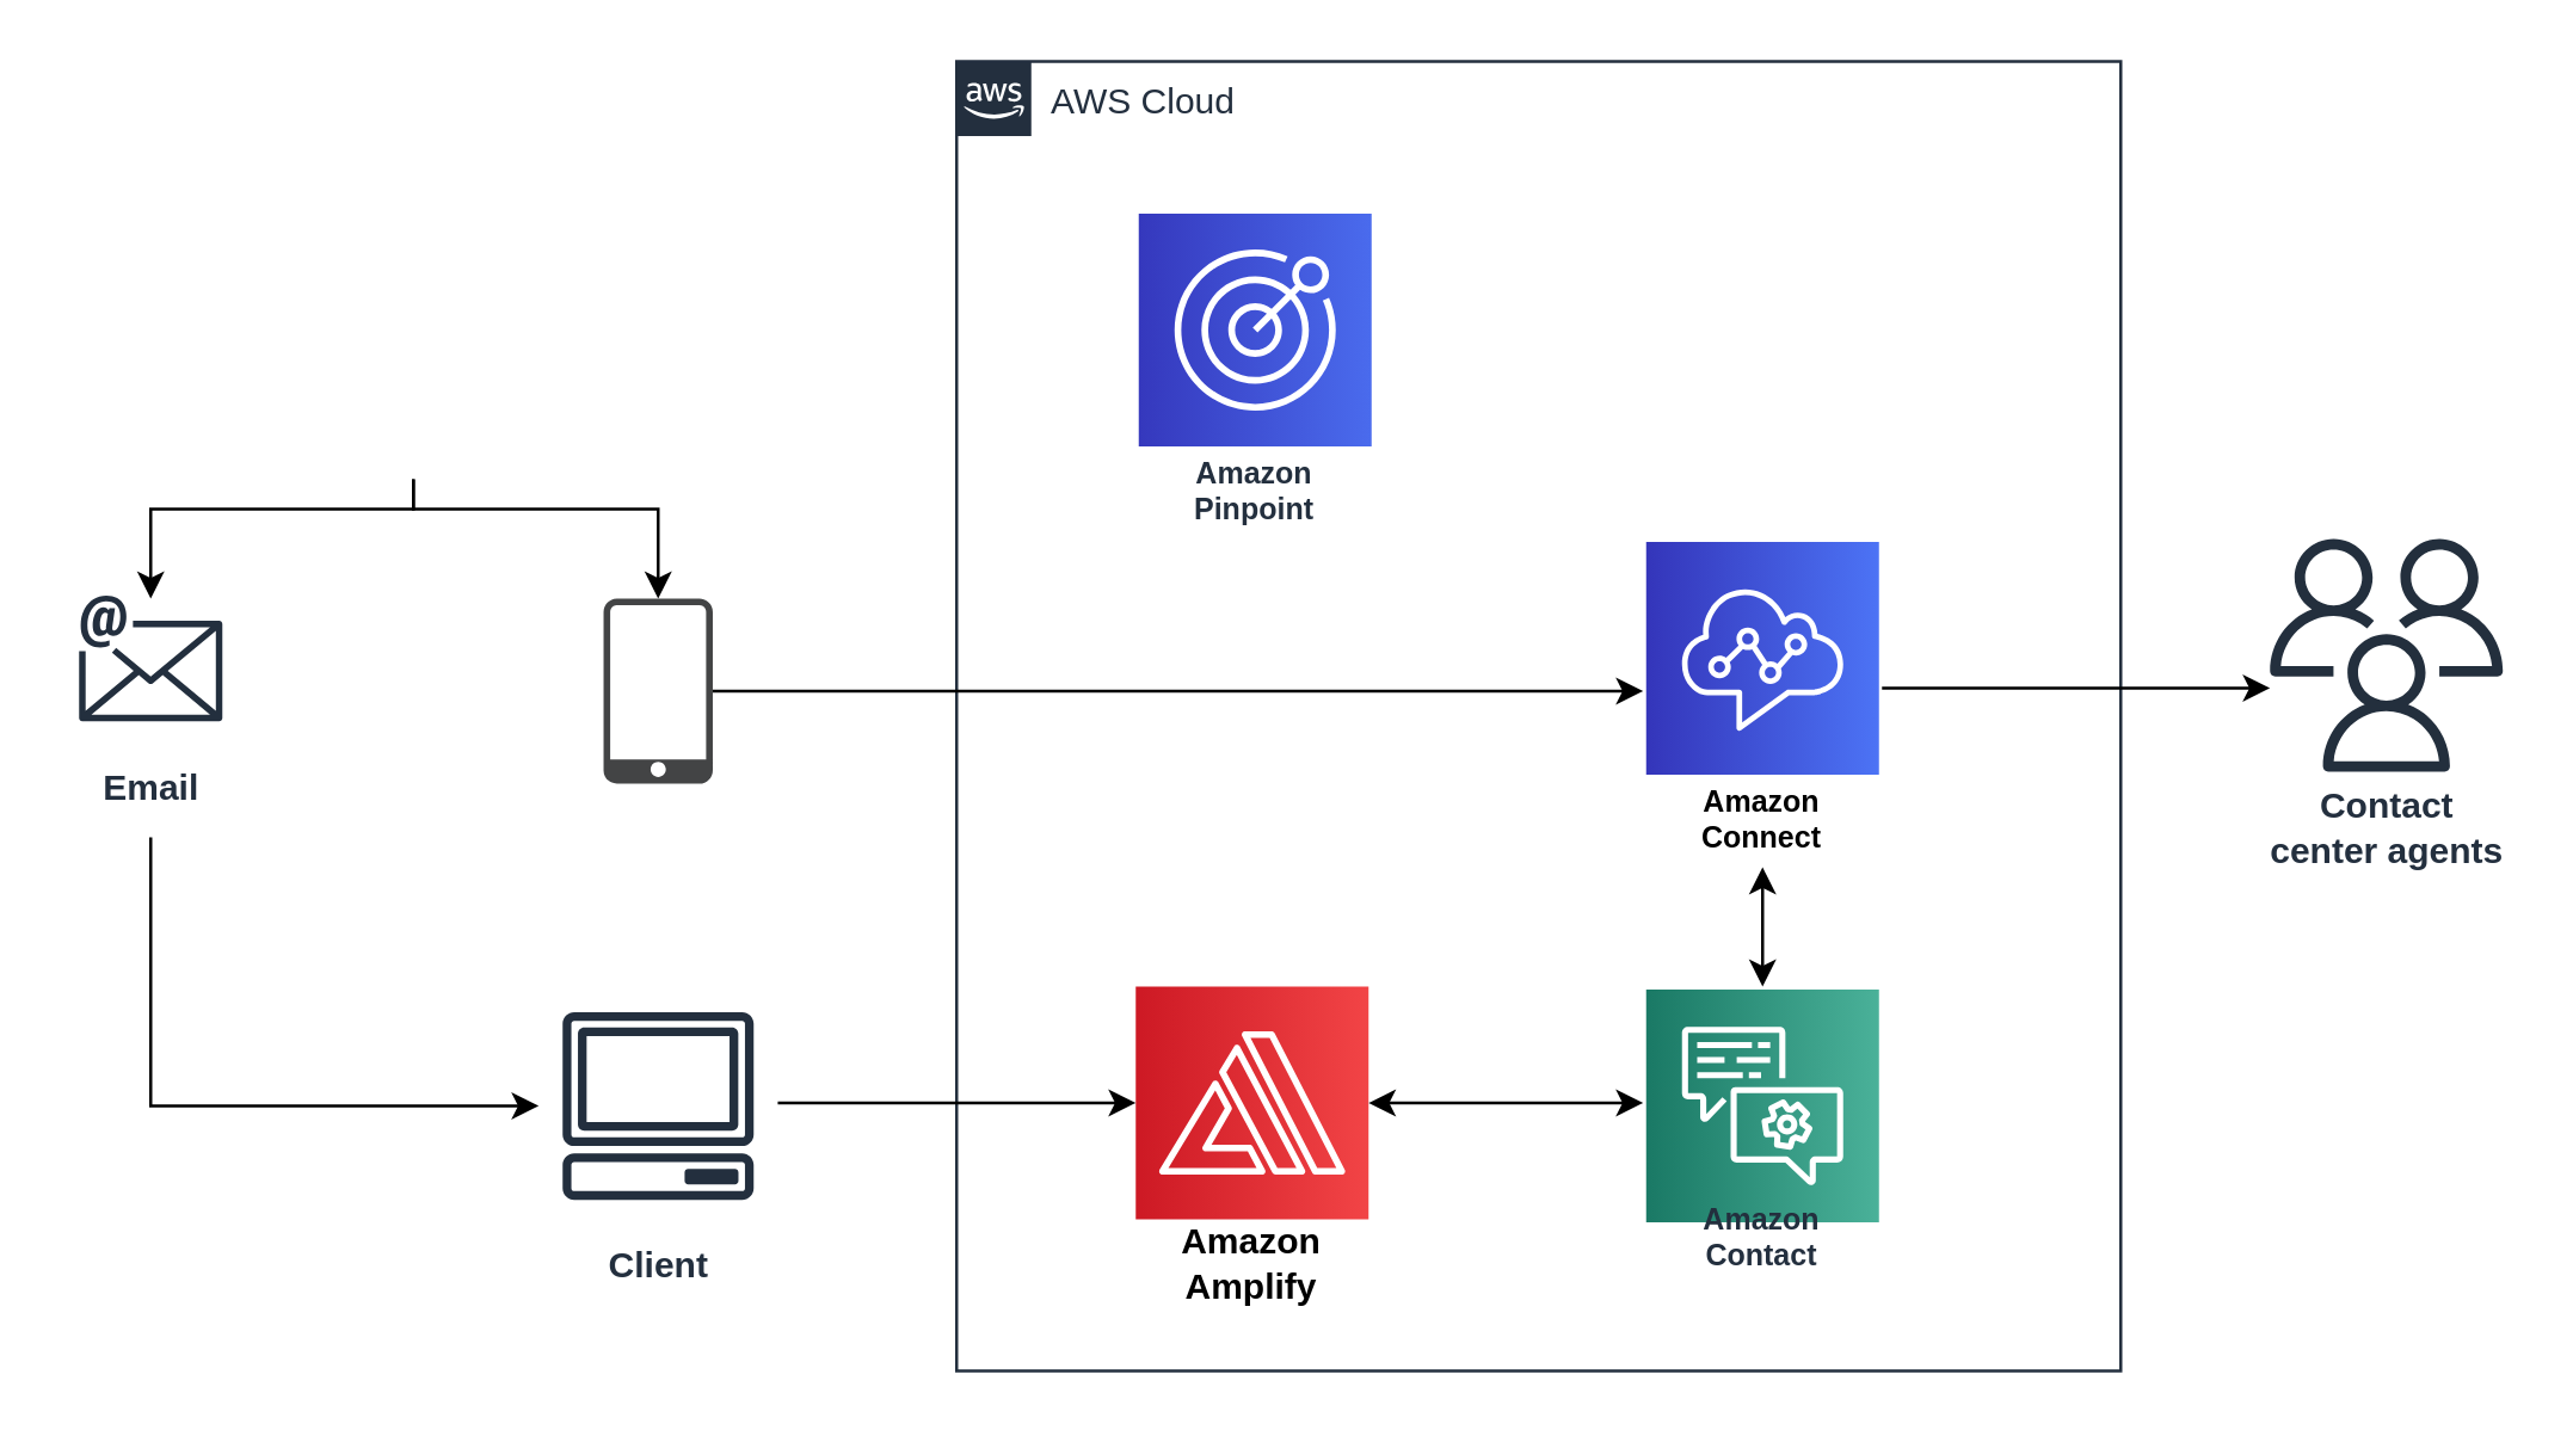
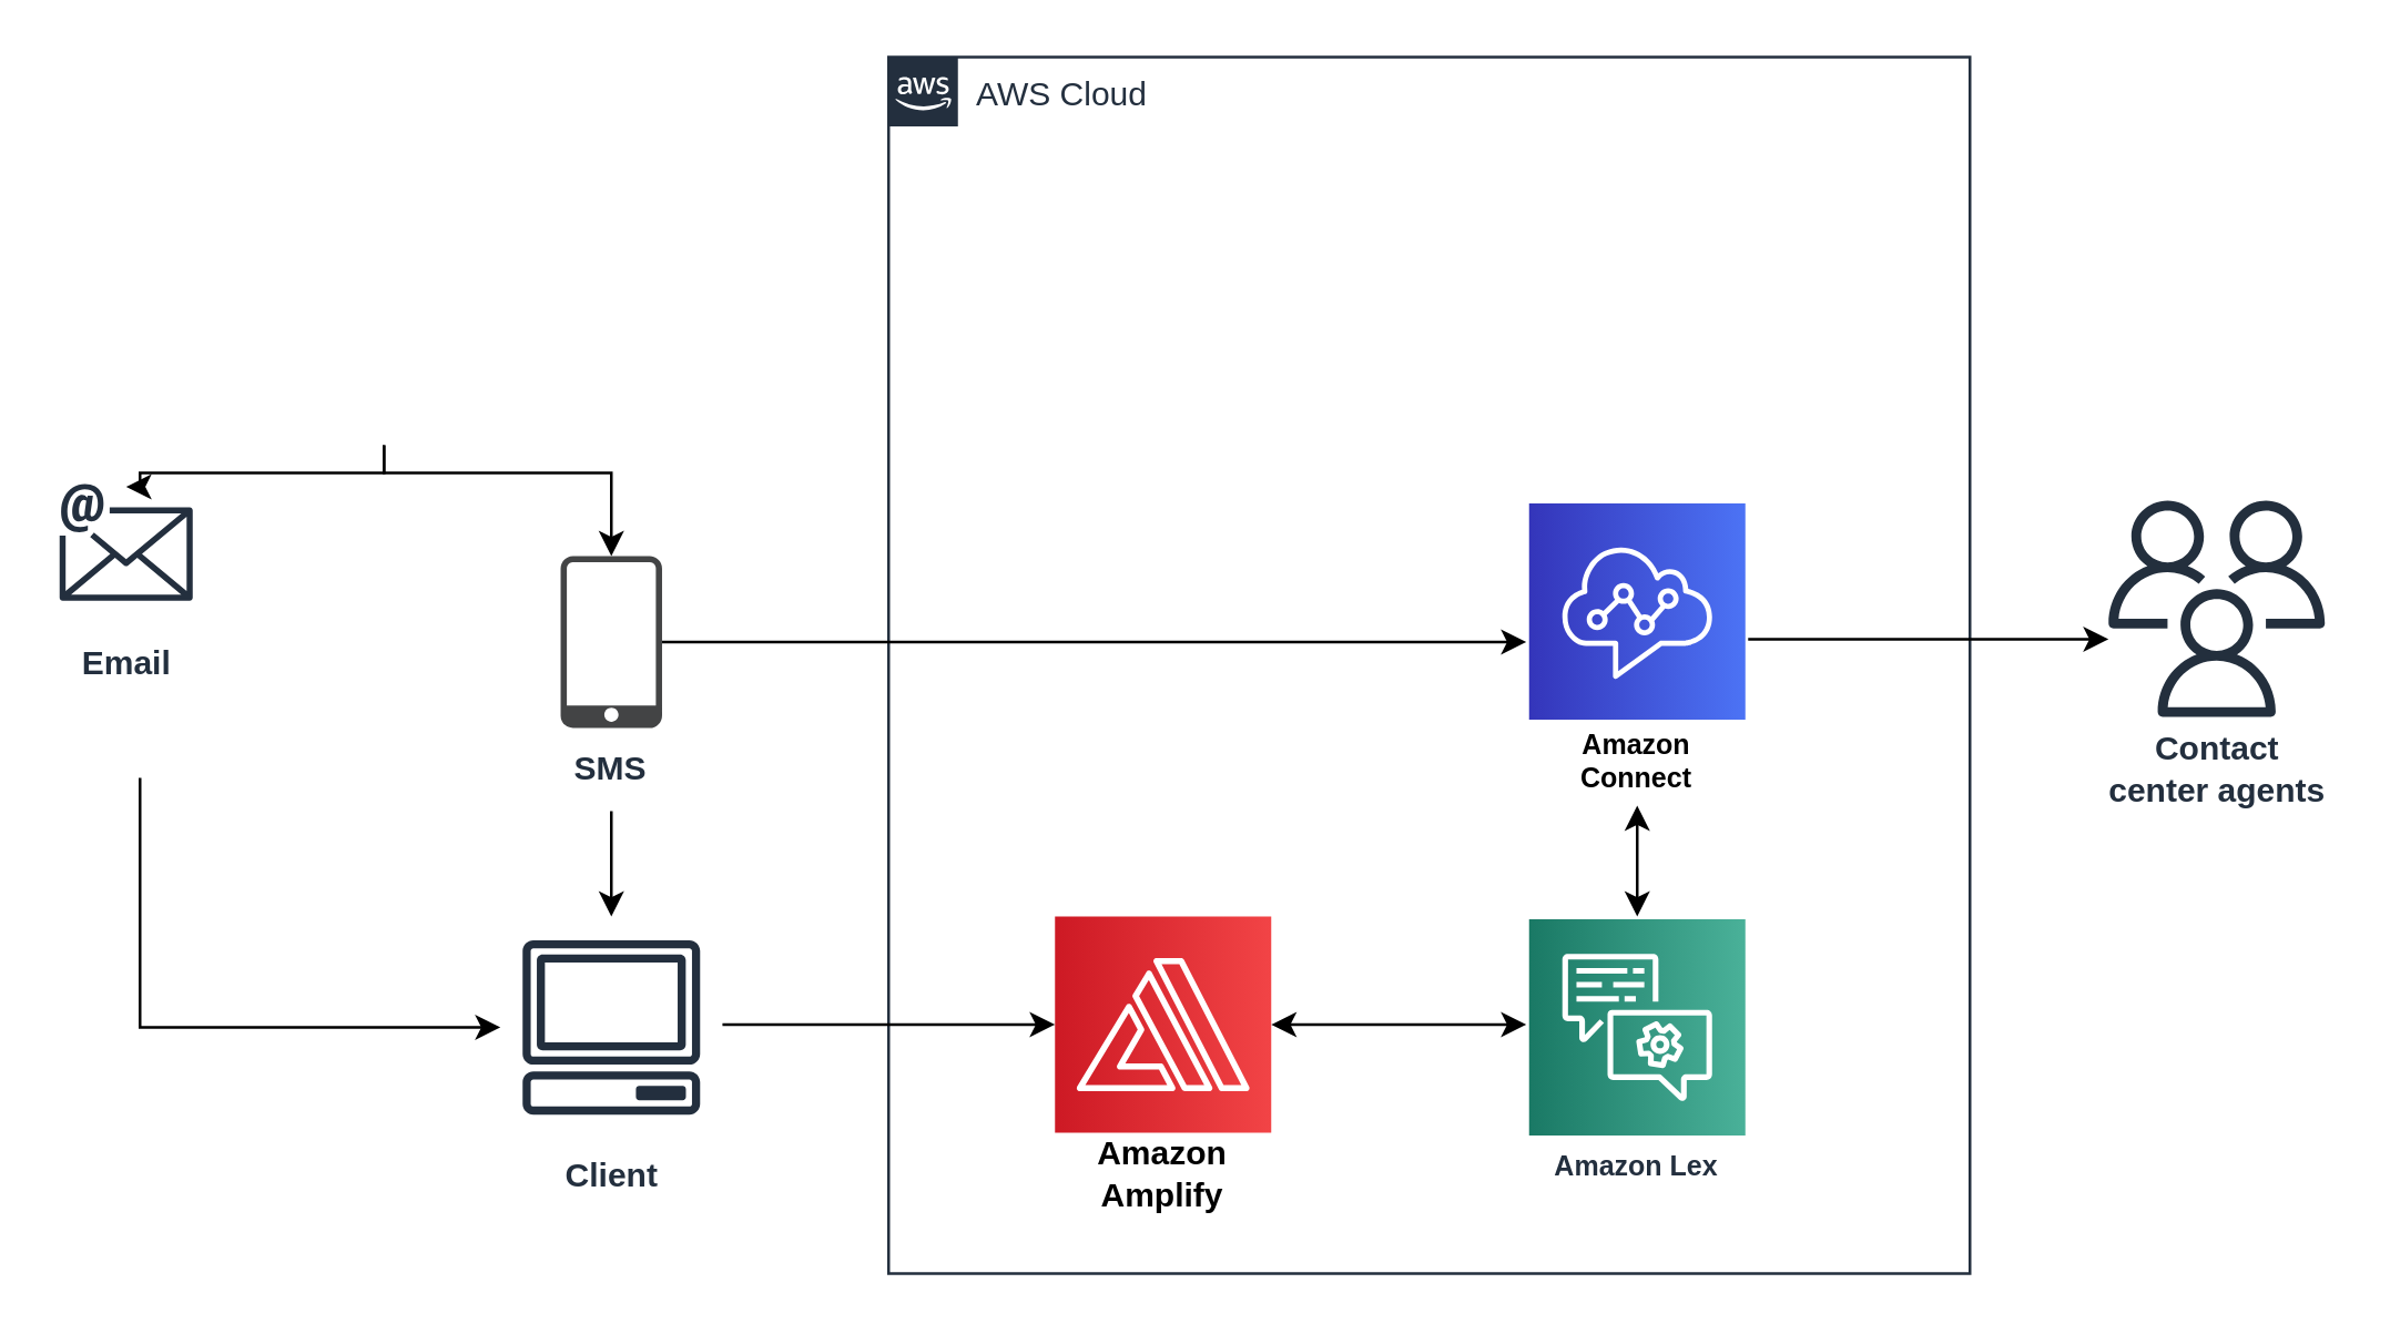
  <mxCell id="0" />
  <mxCell id="1" parent="0" />
  <mxCell id="2" value="AWS Cloud" style="points=[[0,0],[0.25,0],[0.5,0],[0.75,0],[1,0],[1,0.25],[1,0.5],[1,0.75],[1,1],[0.75,1],[0.5,1],[0.25,1],[0,1],[0,0.75],[0,0.5],[0,0.25]];outlineConnect=0;gradientColor=none;html=1;whiteSpace=wrap;fontSize=12;fontStyle=0;container=1;pointerEvents=0;collapsible=0;recursiveResize=0;shape=mxgraph.aws4.group;grIcon=mxgraph.aws4.group_aws_cloud_alt;strokeColor=#232F3E;fillColor=none;verticalAlign=top;align=left;spacingLeft=30;fontColor=#232F3E;dashed=0;" parent="1" vertex="1"><mxGeometry x="320" y="20" width="390" height="438.75" as="geometry" /></mxCell>
- <mxCell id="3" value="Amazon Pinpoint" style="sketch=0;outlineConnect=0;fontColor=#232F3E;gradientColor=#4A6BED;strokeColor=#ffffff;fillColor=#3538BD;dashed=0;verticalLabelPosition=middle;verticalAlign=bottom;align=center;html=1;whiteSpace=wrap;fontSize=10;fontStyle=1;spacing=3;shape=mxgraph.aws4.productIcon;prIcon=mxgraph.aws4.pinpoint;gradientDirection=east;" parent="2" vertex="1"><mxGeometry x="60" y="50" width="80" height="110" as="geometry" /></mxCell>
  <mxCell id="4" value="Amazon Connect" style="sketch=0;outlineConnect=0;fontColor=default;gradientColor=#3435BA;strokeColor=#FFFFFF;fillColor=#4C73F5;dashed=0;verticalLabelPosition=middle;verticalAlign=bottom;align=center;html=1;whiteSpace=wrap;fontSize=10;fontStyle=1;spacing=3;shape=mxgraph.aws4.productIcon;prIcon=mxgraph.aws4.connect;gradientDirection=west;labelBackgroundColor=default;" parent="2" vertex="1"><mxGeometry x="230" y="160" width="80" height="110" as="geometry" /></mxCell>
- <mxCell id="5" value="Amazon Contact" style="sketch=0;outlineConnect=0;fontColor=#232F3E;gradientColor=#4AB199;strokeColor=#ffffff;fillColor=#1A7965;dashed=0;verticalLabelPosition=middle;verticalAlign=bottom;align=center;html=1;whiteSpace=wrap;fontSize=10;fontStyle=1;spacing=3;shape=mxgraph.aws4.productIcon;prIcon=mxgraph.aws4.lex;gradientDirection=east;" parent="2" vertex="1"><mxGeometry x="230" y="310" width="80" height="100" as="geometry" /></mxCell>
+ <mxCell id="5" value="Amazon Lex" style="sketch=0;outlineConnect=0;fontColor=#232F3E;gradientColor=#4AB199;strokeColor=#ffffff;fillColor=#1A7965;dashed=0;verticalLabelPosition=middle;verticalAlign=bottom;align=center;html=1;whiteSpace=wrap;fontSize=10;fontStyle=1;spacing=3;shape=mxgraph.aws4.productIcon;prIcon=mxgraph.aws4.lex;gradientDirection=east;" parent="2" vertex="1"><mxGeometry x="230" y="310" width="80" height="100" as="geometry" /></mxCell>
  <mxCell id="6" value="Amazon Amplify" style="text;html=1;strokeColor=none;fillColor=default;align=center;verticalAlign=middle;whiteSpace=wrap;rounded=0;labelBackgroundColor=default;fontStyle=1" parent="2" vertex="1"><mxGeometry x="69" y="388" width="60" height="30" as="geometry" /></mxCell>
  <mxCell id="7" style="edgeStyle=orthogonalEdgeStyle;rounded=0;orthogonalLoop=1;jettySize=auto;html=1;exitX=0.5;exitY=1;exitDx=0;exitDy=0;" parent="2" source="6" target="6" edge="1"><mxGeometry relative="1" as="geometry" /></mxCell>
  <mxCell id="8" value="" style="sketch=0;points=[[0,0,0],[0.25,0,0],[0.5,0,0],[0.75,0,0],[1,0,0],[0,1,0],[0.25,1,0],[0.5,1,0],[0.75,1,0],[1,1,0],[0,0.25,0],[0,0.5,0],[0,0.75,0],[1,0.25,0],[1,0.5,0],[1,0.75,0]];outlineConnect=0;fontColor=#232F3E;gradientColor=#CD1924;gradientDirection=west;fillColor=#F24446;strokeColor=#ffffff;dashed=0;verticalLabelPosition=bottom;verticalAlign=top;align=center;html=1;fontSize=12;fontStyle=0;aspect=fixed;shape=mxgraph.aws4.resourceIcon;resIcon=mxgraph.aws4.amplify;" parent="2" vertex="1"><mxGeometry x="60" y="310" width="78" height="78" as="geometry" /></mxCell>
  <mxCell id="9" value="" style="endArrow=classic;startArrow=classic;html=1;rounded=0;fontColor=#232F3E;" parent="2" source="4" target="5" edge="1"><mxGeometry width="50" height="50" relative="1" as="geometry"><mxPoint x="279.58" y="361" as="sourcePoint" /><mxPoint x="279.58" y="391" as="targetPoint" /><Array as="points" /></mxGeometry></mxCell>
  <mxCell id="10" value="" style="endArrow=classic;startArrow=classic;html=1;rounded=0;fontColor=#232F3E;exitX=1;exitY=0.5;exitDx=0;exitDy=0;exitPerimeter=0;" parent="2" source="8" edge="1"><mxGeometry width="50" height="50" relative="1" as="geometry"><mxPoint x="199" y="438.58" as="sourcePoint" /><mxPoint x="230" y="349" as="targetPoint" /></mxGeometry></mxCell>
  <mxCell id="11" style="edgeStyle=orthogonalEdgeStyle;rounded=0;orthogonalLoop=1;jettySize=auto;html=1;fontColor=#232F3E;" parent="1" target="16" edge="1"><mxGeometry relative="1" as="geometry"><mxPoint x="50" y="280" as="sourcePoint" /><Array as="points"><mxPoint x="50" y="370" /></Array></mxGeometry></mxCell>
- <mxCell id="12" value="Email" style="sketch=0;outlineConnect=0;fontColor=#232F3E;gradientColor=none;strokeColor=#232F3E;fillColor=#ffffff;dashed=0;verticalLabelPosition=bottom;verticalAlign=top;align=center;html=1;fontSize=12;fontStyle=1;aspect=fixed;shape=mxgraph.aws4.resourceIcon;resIcon=mxgraph.aws4.email;" parent="1" vertex="1"><mxGeometry x="20" y="190" width="60" height="60" as="geometry" /></mxCell>
+ <mxCell id="12" value="Email" style="sketch=0;outlineConnect=0;fontColor=#232F3E;gradientColor=none;strokeColor=#232F3E;fillColor=#ffffff;dashed=0;verticalLabelPosition=bottom;verticalAlign=top;align=center;html=1;fontSize=12;fontStyle=1;aspect=fixed;shape=mxgraph.aws4.resourceIcon;resIcon=mxgraph.aws4.email;" parent="1" vertex="1"><mxGeometry x="15" y="165" width="60" height="60" as="geometry" /></mxCell>
  <mxCell id="13" style="edgeStyle=orthogonalEdgeStyle;rounded=0;orthogonalLoop=1;jettySize=auto;html=1;fontColor=#232F3E;" parent="1" target="20" edge="1"><mxGeometry relative="1" as="geometry"><mxPoint x="138" y="160" as="sourcePoint" /><Array as="points"><mxPoint x="138" y="170" /><mxPoint x="220" y="170" /></Array></mxGeometry></mxCell>
  <mxCell id="14" style="edgeStyle=orthogonalEdgeStyle;rounded=0;orthogonalLoop=1;jettySize=auto;html=1;entryX=0.5;entryY=0.167;entryDx=0;entryDy=0;entryPerimeter=0;fontColor=#232F3E;" parent="1" target="12" edge="1"><mxGeometry relative="1" as="geometry"><mxPoint x="138" y="160" as="sourcePoint" /><Array as="points"><mxPoint x="138" y="170" /><mxPoint x="50" y="170" /></Array></mxGeometry></mxCell>
  <mxCell id="15" style="edgeStyle=orthogonalEdgeStyle;rounded=0;orthogonalLoop=1;jettySize=auto;html=1;entryX=0;entryY=0.5;entryDx=0;entryDy=0;entryPerimeter=0;fontColor=#232F3E;" parent="1" source="16" target="8" edge="1"><mxGeometry relative="1" as="geometry"><Array as="points"><mxPoint x="300" y="369" /><mxPoint x="300" y="369" /></Array></mxGeometry></mxCell>
  <mxCell id="16" value="Client" style="sketch=0;outlineConnect=0;fontColor=#232F3E;gradientColor=none;strokeColor=#232F3E;fillColor=#ffffff;dashed=0;verticalLabelPosition=bottom;verticalAlign=top;align=center;html=1;fontSize=12;fontStyle=1;aspect=fixed;shape=mxgraph.aws4.resourceIcon;resIcon=mxgraph.aws4.client;" parent="1" vertex="1"><mxGeometry x="180" y="330" width="80" height="80" as="geometry" /></mxCell>
  <mxCell id="17" value="" style="sketch=0;outlineConnect=0;fontColor=#232F3E;gradientColor=none;fillColor=#232F3D;strokeColor=none;dashed=0;verticalLabelPosition=bottom;verticalAlign=top;align=center;html=1;fontSize=12;fontStyle=0;aspect=fixed;pointerEvents=1;shape=mxgraph.aws4.users;labelBackgroundColor=default;" parent="1" vertex="1"><mxGeometry x="760" y="180" width="78" height="78" as="geometry" /></mxCell>
  <mxCell id="18" value="Contact center agents" style="text;html=1;strokeColor=none;fillColor=none;align=center;verticalAlign=middle;whiteSpace=wrap;rounded=0;labelBackgroundColor=default;fontColor=#232F3E;fontStyle=1" parent="1" vertex="1"><mxGeometry x="758.5" y="262" width="81" height="30" as="geometry" /></mxCell>
  <mxCell id="19" style="edgeStyle=orthogonalEdgeStyle;rounded=0;orthogonalLoop=1;jettySize=auto;html=1;fontColor=#232F3E;" parent="1" source="20" target="4" edge="1"><mxGeometry relative="1" as="geometry"><Array as="points"><mxPoint x="221" y="220" /></Array></mxGeometry></mxCell>
  <mxCell id="20" value="" style="sketch=0;pointerEvents=1;shadow=0;dashed=0;html=1;strokeColor=none;fillColor=#434445;aspect=fixed;labelPosition=center;verticalLabelPosition=bottom;verticalAlign=top;align=center;outlineConnect=0;shape=mxgraph.vvd.phone;labelBackgroundColor=default;fontColor=#232F3E;" parent="1" vertex="1"><mxGeometry x="201.71" y="200" width="36.58" height="62" as="geometry" /></mxCell>
+ <mxCell id="21" style="edgeStyle=orthogonalEdgeStyle;rounded=0;orthogonalLoop=1;jettySize=auto;html=1;fontColor=#232F3E;" parent="1" source="22" target="16" edge="1"><mxGeometry relative="1" as="geometry" /></mxCell>
+ <mxCell id="22" value="SMS" style="text;html=1;strokeColor=none;fillColor=none;align=center;verticalAlign=middle;whiteSpace=wrap;rounded=0;labelBackgroundColor=default;fontColor=#232F3E;fontStyle=1" parent="1" vertex="1"><mxGeometry x="190" y="262" width="60" height="30" as="geometry" /></mxCell>
  <mxCell id="23" style="edgeStyle=orthogonalEdgeStyle;rounded=0;orthogonalLoop=1;jettySize=auto;html=1;exitX=0.5;exitY=1;exitDx=0;exitDy=0;fontColor=#232F3E;" parent="1" source="18" target="18" edge="1"><mxGeometry relative="1" as="geometry" /></mxCell>
  <mxCell id="24" style="edgeStyle=orthogonalEdgeStyle;rounded=0;orthogonalLoop=1;jettySize=auto;html=1;fontColor=#232F3E;" parent="1" source="4" target="17" edge="1"><mxGeometry relative="1" as="geometry"><Array as="points"><mxPoint x="670" y="230" /><mxPoint x="670" y="230" /></Array></mxGeometry></mxCell>
